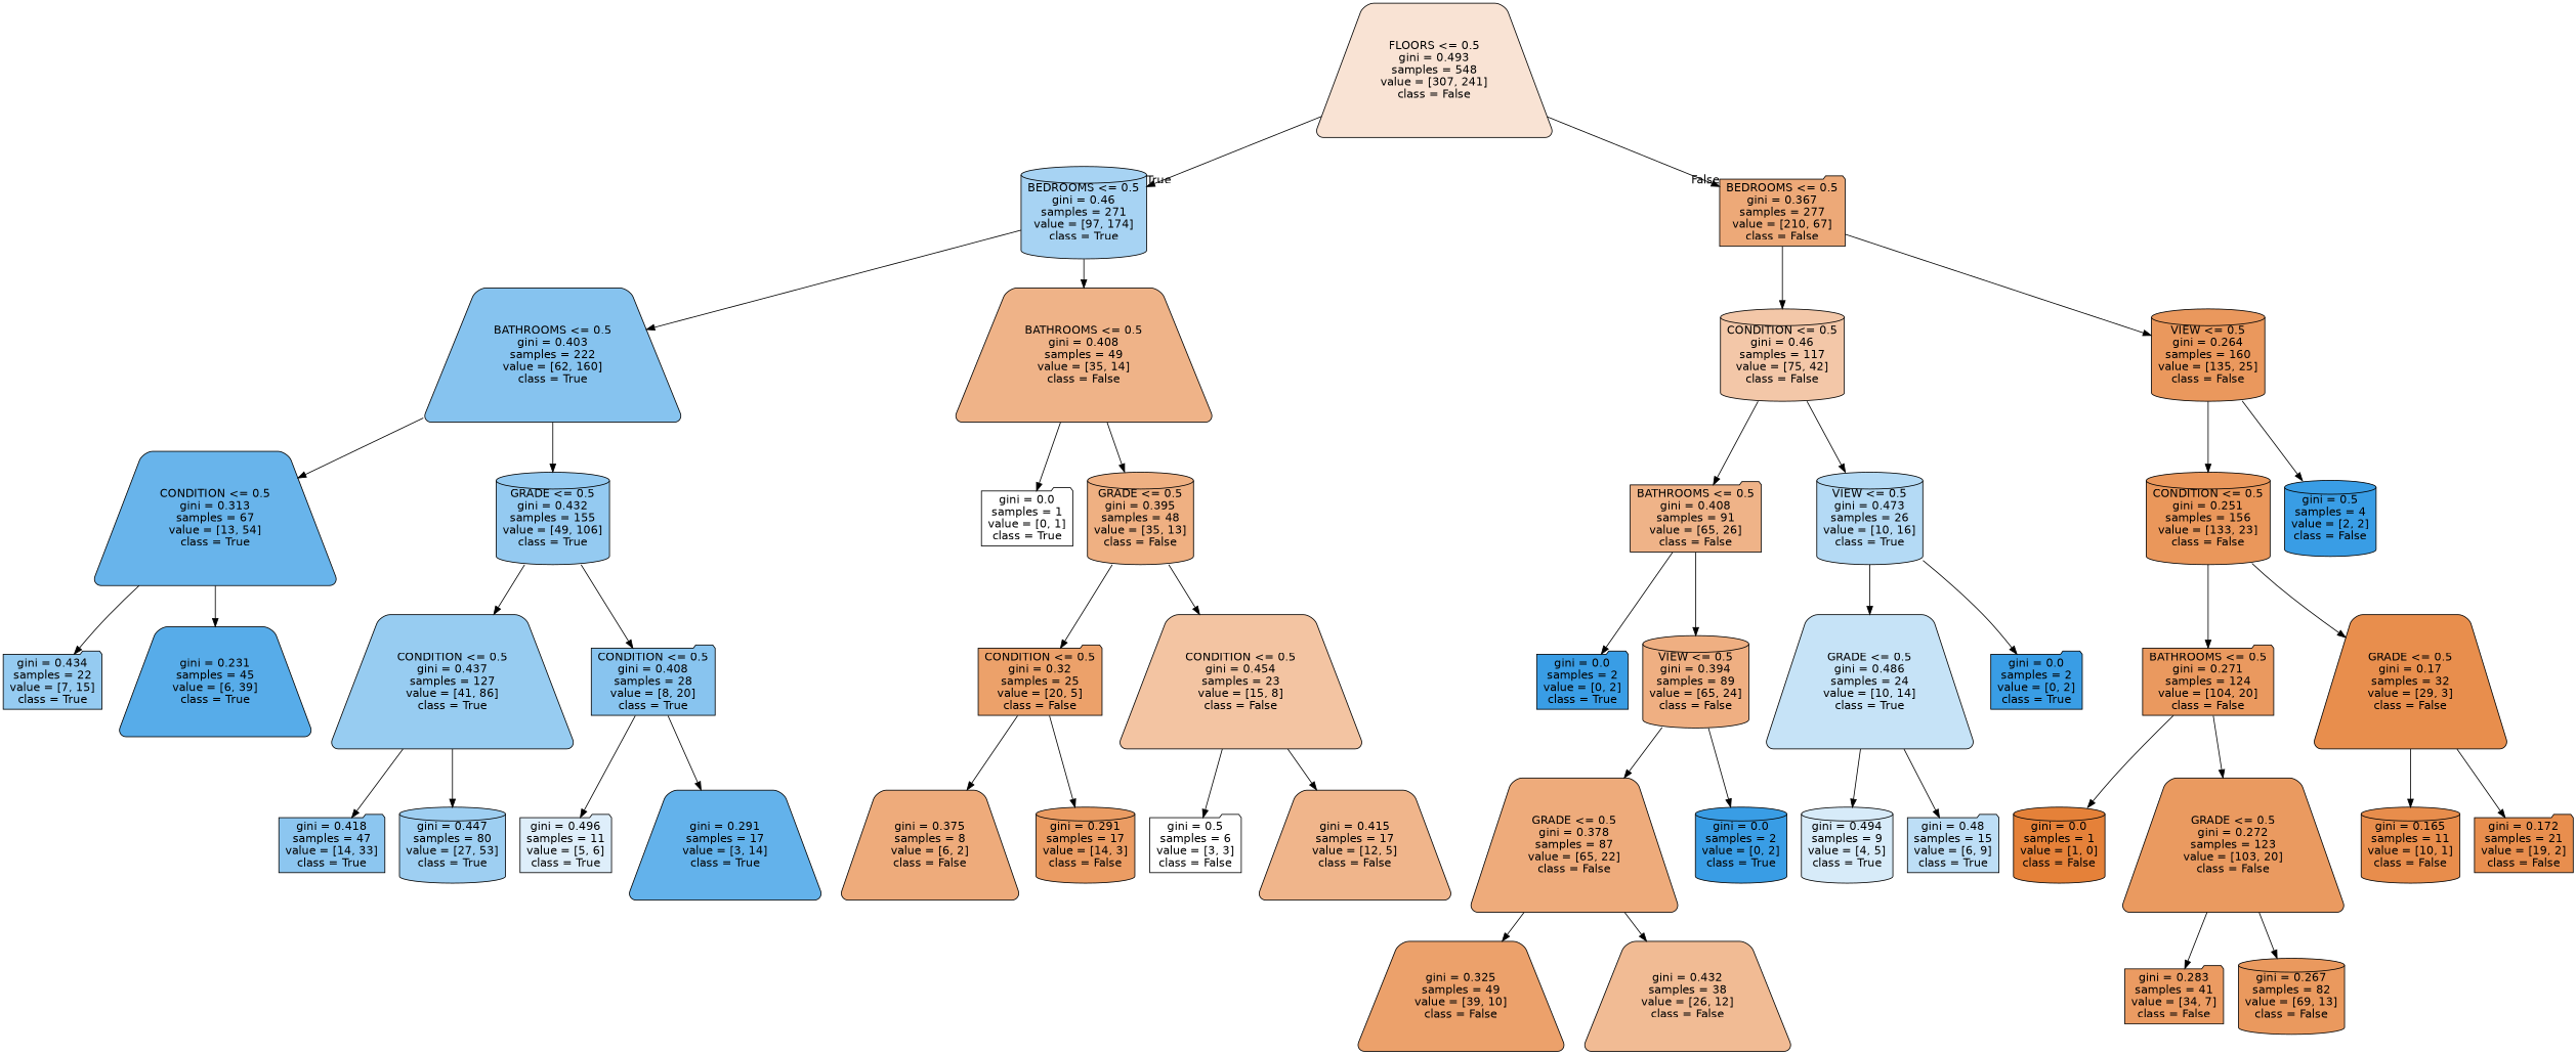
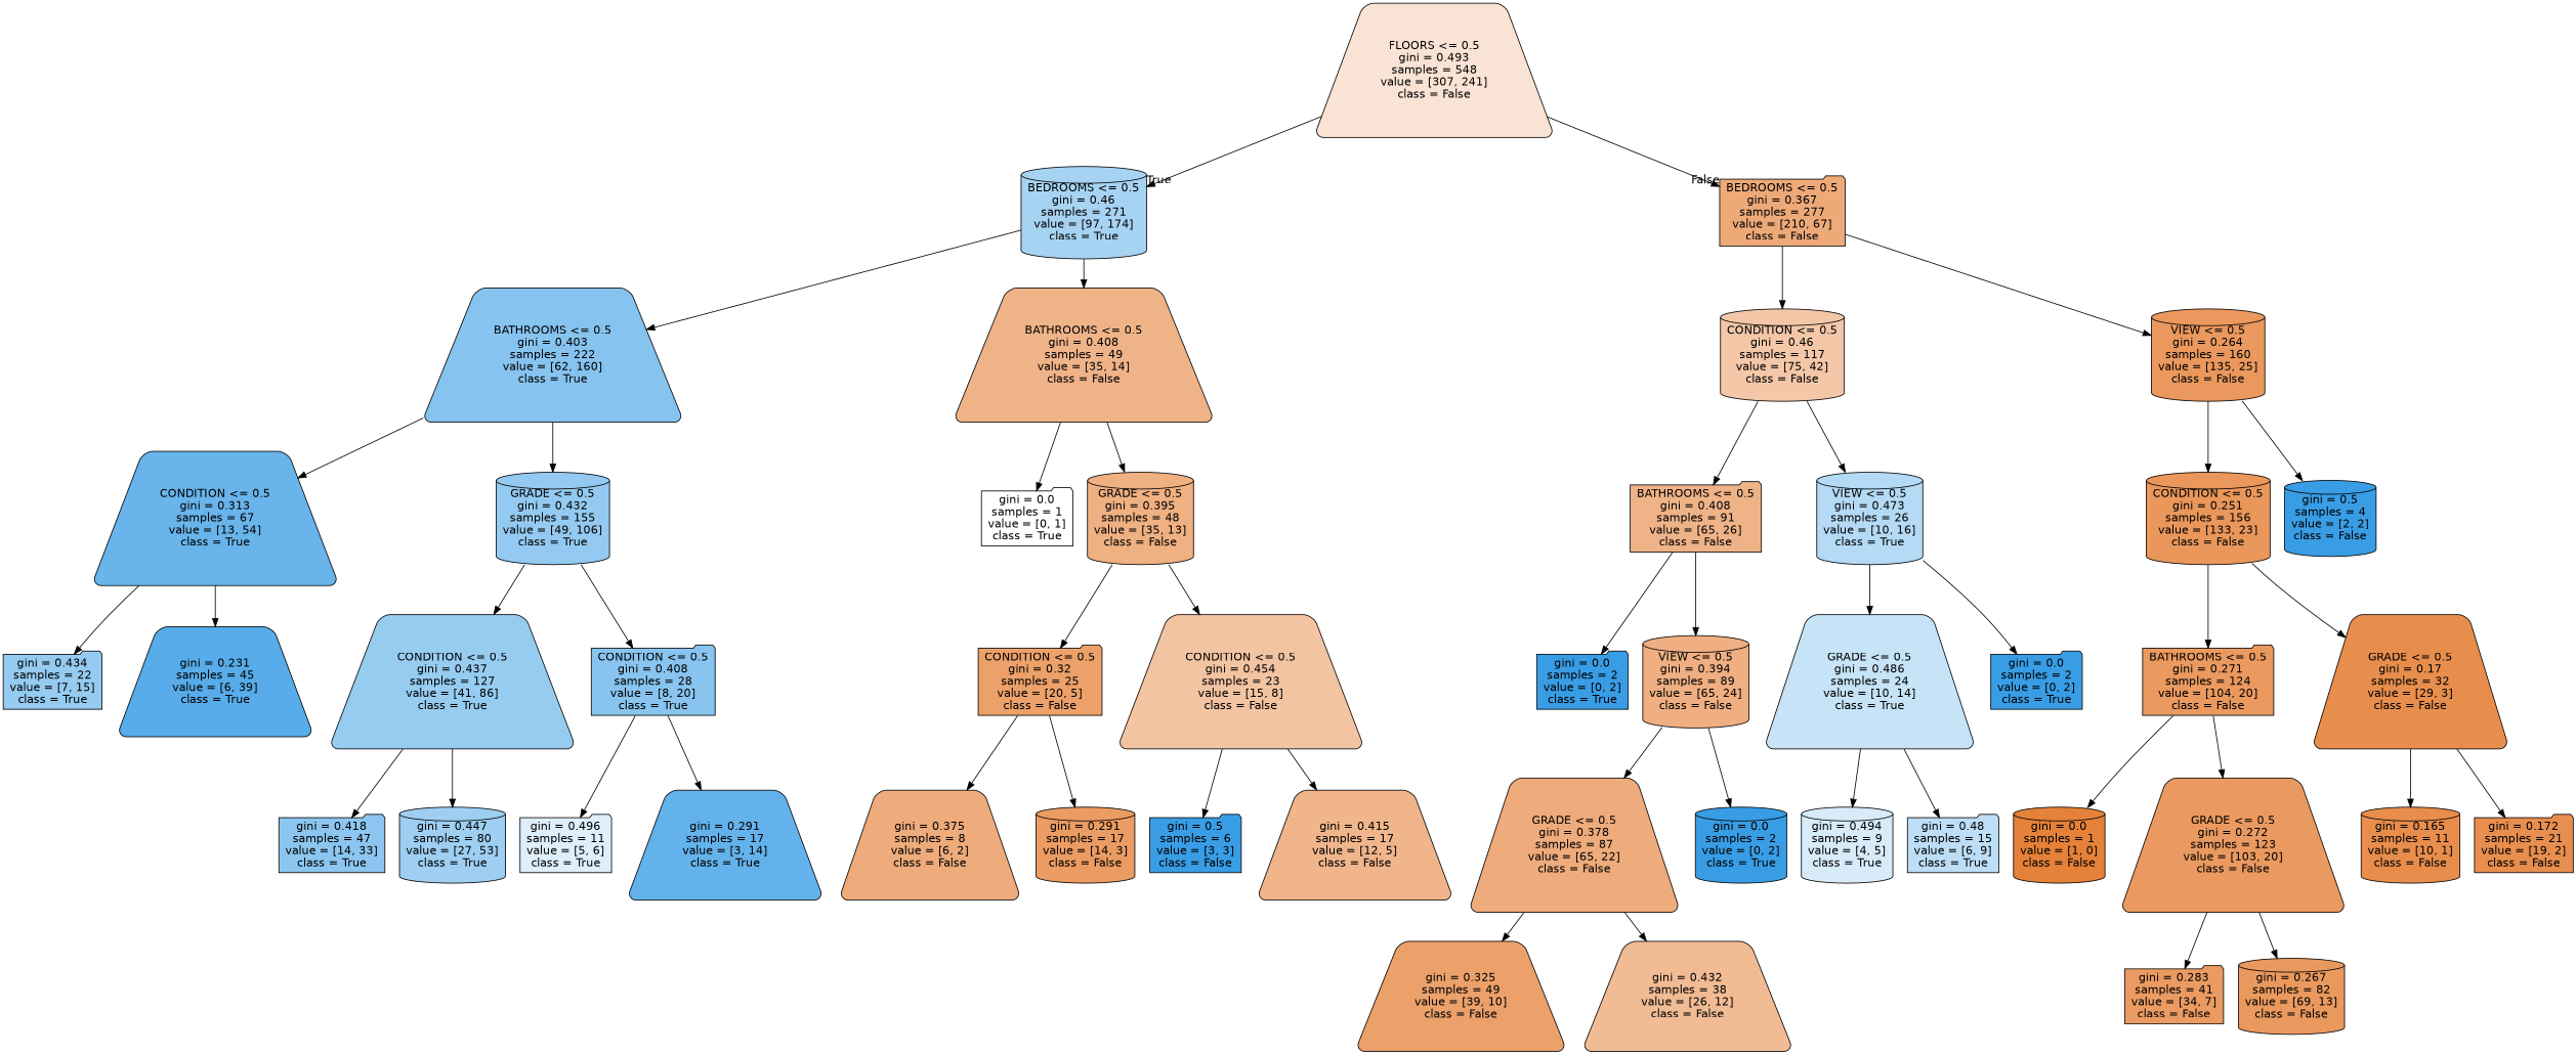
  digraph {
    node [color=black fillcolor="#399de5ff" fontname=helvetica shape=trapezium style="filled, rounded"]
    edge [fontname=helvetica]
    n1 [fillcolor="#e5813937" label="FLOORS <= 0.5\ngini = 0.493\nsamples = 548\nvalue = [307, 241]\nclass = False"]
    n2 [fillcolor="#399de571" label="BEDROOMS <= 0.5\ngini = 0.46\nsamples = 271\nvalue = [97, 174]\nclass = True" shape=cylinder]
    n3 [fillcolor="#e58139ae" label="BEDROOMS <= 0.5\ngini = 0.367\nsamples = 277\nvalue = [210, 67]\nclass = False" shape=folder]
    n4 [fillcolor="#399de59c" label="BATHROOMS <= 0.5\ngini = 0.403\nsamples = 222\nvalue = [62, 160]\nclass = True"]
    n5 [fillcolor="#e5813999" label="BATHROOMS <= 0.5\ngini = 0.408\nsamples = 49\nvalue = [35, 14]\nclass = False"]
    n6 [fillcolor="#e5813970" label="CONDITION <= 0.5\ngini = 0.46\nsamples = 117\nvalue = [75, 42]\nclass = False" shape=cylinder]
    n7 [fillcolor="#e58139d0" label="VIEW <= 0.5\ngini = 0.264\nsamples = 160\nvalue = [135, 25]\nclass = False" shape=cylinder]
    n8 [fillcolor="#399de5c2" label="CONDITION <= 0.5\ngini = 0.313\nsamples = 67\nvalue = [13, 54]\nclass = True"]
    n9 [fillcolor="#399de589" label="GRADE <= 0.5\ngini = 0.432\nsamples = 155\nvalue = [49, 106]\nclass = True" shape=cylinder]
    n10 [fillcolor="#e5813900" label="gini = 0.0\nsamples = 1\nvalue = [0, 1]\nclass = True" shape=folder]
    n11 [fillcolor="#e58139a0" label="GRADE <= 0.5\ngini = 0.395\nsamples = 48\nvalue = [35, 13]\nclass = False" shape=cylinder]
    n12 [fillcolor="#399de588" label="gini = 0.434\nsamples = 22\nvalue = [7, 15]\nclass = True" shape=folder]
    n13 [fillcolor="#399de5d8" label="gini = 0.231\nsamples = 45\nvalue = [6, 39]\nclass = True"]
    n14 [fillcolor="#399de585" label="CONDITION <= 0.5\ngini = 0.437\nsamples = 127\nvalue = [41, 86]\nclass = True"]
    n15 [fillcolor="#399de599" label="CONDITION <= 0.5\ngini = 0.408\nsamples = 28\nvalue = [8, 20]\nclass = True" shape=folder]
    n16 [fillcolor="#399de593" label="gini = 0.418\nsamples = 47\nvalue = [14, 33]\nclass = True" shape=folder]
    n17 [fillcolor="#399de57d" label="gini = 0.447\nsamples = 80\nvalue = [27, 53]\nclass = True" shape=cylinder]
    n18 [fillcolor="#399de52a" label="gini = 0.496\nsamples = 11\nvalue = [5, 6]\nclass = True" shape=folder]
    n19 [fillcolor="#399de5c8" label="gini = 0.291\nsamples = 17\nvalue = [3, 14]\nclass = True"]
    n20 [fillcolor="#e58139bf" label="CONDITION <= 0.5\ngini = 0.32\nsamples = 25\nvalue = [20, 5]\nclass = False" shape=folder]
    n21 [fillcolor="#e5813977" label="CONDITION <= 0.5\ngini = 0.454\nsamples = 23\nvalue = [15, 8]\nclass = False"]
    n22 [fillcolor="#e58139aa" label="gini = 0.375\nsamples = 8\nvalue = [6, 2]\nclass = False"]
    n23 [fillcolor="#e58139c8" label="gini = 0.291\nsamples = 17\nvalue = [14, 3]\nclass = False" shape=cylinder]
-   n24 [fillcolor="#e5813900" label="gini = 0.5\nsamples = 6\nvalue = [3, 3]\nclass = False" shape=folder]
+   n24 [label="gini = 0.5\nsamples = 6\nvalue = [3, 3]\nclass = False" shape=folder]
    n25 [fillcolor="#e5813995" label="gini = 0.415\nsamples = 17\nvalue = [12, 5]\nclass = False"]
    n26 [fillcolor="#e5813999" label="BATHROOMS <= 0.5\ngini = 0.408\nsamples = 91\nvalue = [65, 26]\nclass = False" shape=folder]
    n27 [fillcolor="#399de560" label="VIEW <= 0.5\ngini = 0.473\nsamples = 26\nvalue = [10, 16]\nclass = True" shape=cylinder]
    n28 [fillcolor="#e58139d3" label="CONDITION <= 0.5\ngini = 0.251\nsamples = 156\nvalue = [133, 23]\nclass = False" shape=cylinder]
    n29 [label="gini = 0.5\nsamples = 4\nvalue = [2, 2]\nclass = False" shape=cylinder]
    n30 [label="gini = 0.0\nsamples = 2\nvalue = [0, 2]\nclass = True" shape=folder]
    n31 [fillcolor="#e58139a1" label="VIEW <= 0.5\ngini = 0.394\nsamples = 89\nvalue = [65, 24]\nclass = False" shape=cylinder]
    n32 [fillcolor="#399de549" label="GRADE <= 0.5\ngini = 0.486\nsamples = 24\nvalue = [10, 14]\nclass = True"]
    n33 [label="gini = 0.0\nsamples = 2\nvalue = [0, 2]\nclass = True" shape=folder]
    n34 [fillcolor="#e58139a9" label="GRADE <= 0.5\ngini = 0.378\nsamples = 87\nvalue = [65, 22]\nclass = False"]
    n35 [label="gini = 0.0\nsamples = 2\nvalue = [0, 2]\nclass = True" shape=cylinder]
    n36 [fillcolor="#e58139be" label="gini = 0.325\nsamples = 49\nvalue = [39, 10]\nclass = False"]
    n37 [fillcolor="#e5813989" label="gini = 0.432\nsamples = 38\nvalue = [26, 12]\nclass = False"]
    n38 [fillcolor="#399de533" label="gini = 0.494\nsamples = 9\nvalue = [4, 5]\nclass = True" shape=cylinder]
    n39 [fillcolor="#399de555" label="gini = 0.48\nsamples = 15\nvalue = [6, 9]\nclass = True" shape=folder]
    n40 [fillcolor="#e58139ce" label="BATHROOMS <= 0.5\ngini = 0.271\nsamples = 124\nvalue = [104, 20]\nclass = False" shape=folder]
    n41 [fillcolor="#e58139e5" label="GRADE <= 0.5\ngini = 0.17\nsamples = 32\nvalue = [29, 3]\nclass = False"]
    n42 [fillcolor="#e58139ff" label="gini = 0.0\nsamples = 1\nvalue = [1, 0]\nclass = False" shape=cylinder]
    n43 [fillcolor="#e58139cd" label="GRADE <= 0.5\ngini = 0.272\nsamples = 123\nvalue = [103, 20]\nclass = False"]
    n44 [fillcolor="#e58139e6" label="gini = 0.165\nsamples = 11\nvalue = [10, 1]\nclass = False" shape=cylinder]
    n45 [fillcolor="#e58139e4" label="gini = 0.172\nsamples = 21\nvalue = [19, 2]\nclass = False" shape=folder]
    n46 [fillcolor="#e58139ca" label="gini = 0.283\nsamples = 41\nvalue = [34, 7]\nclass = False" shape=folder]
    n47 [fillcolor="#e58139cf" label="gini = 0.267\nsamples = 82\nvalue = [69, 13]\nclass = False" shape=cylinder]
    n1 -> n2 [headlabel=True labelangle=45 labeldistance=2.5]
    n1 -> n3 [headlabel=False labelangle=-45 labeldistance=2.5]
    n2 -> n4
    n2 -> n5
    n3 -> n6
    n3 -> n7
    n4 -> n8
    n4 -> n9
    n5 -> n10
    n5 -> n11
    n6 -> n26
    n6 -> n27
    n7 -> n28
    n7 -> n29
    n8 -> n12
    n8 -> n13
    n9 -> n14
    n9 -> n15
    n11 -> n20
    n11 -> n21
    n14 -> n16
    n14 -> n17
    n15 -> n18
    n15 -> n19
    n20 -> n22
    n20 -> n23
    n21 -> n24
    n21 -> n25
    n26 -> n30
    n26 -> n31
    n27 -> n32
    n27 -> n33
    n28 -> n40
    n28 -> n41
    n31 -> n34
    n31 -> n35
    n32 -> n38
    n32 -> n39
    n34 -> n36
    n34 -> n37
    n40 -> n42
    n40 -> n43
    n41 -> n44
    n41 -> n45
    n43 -> n46
    n43 -> n47
  }
